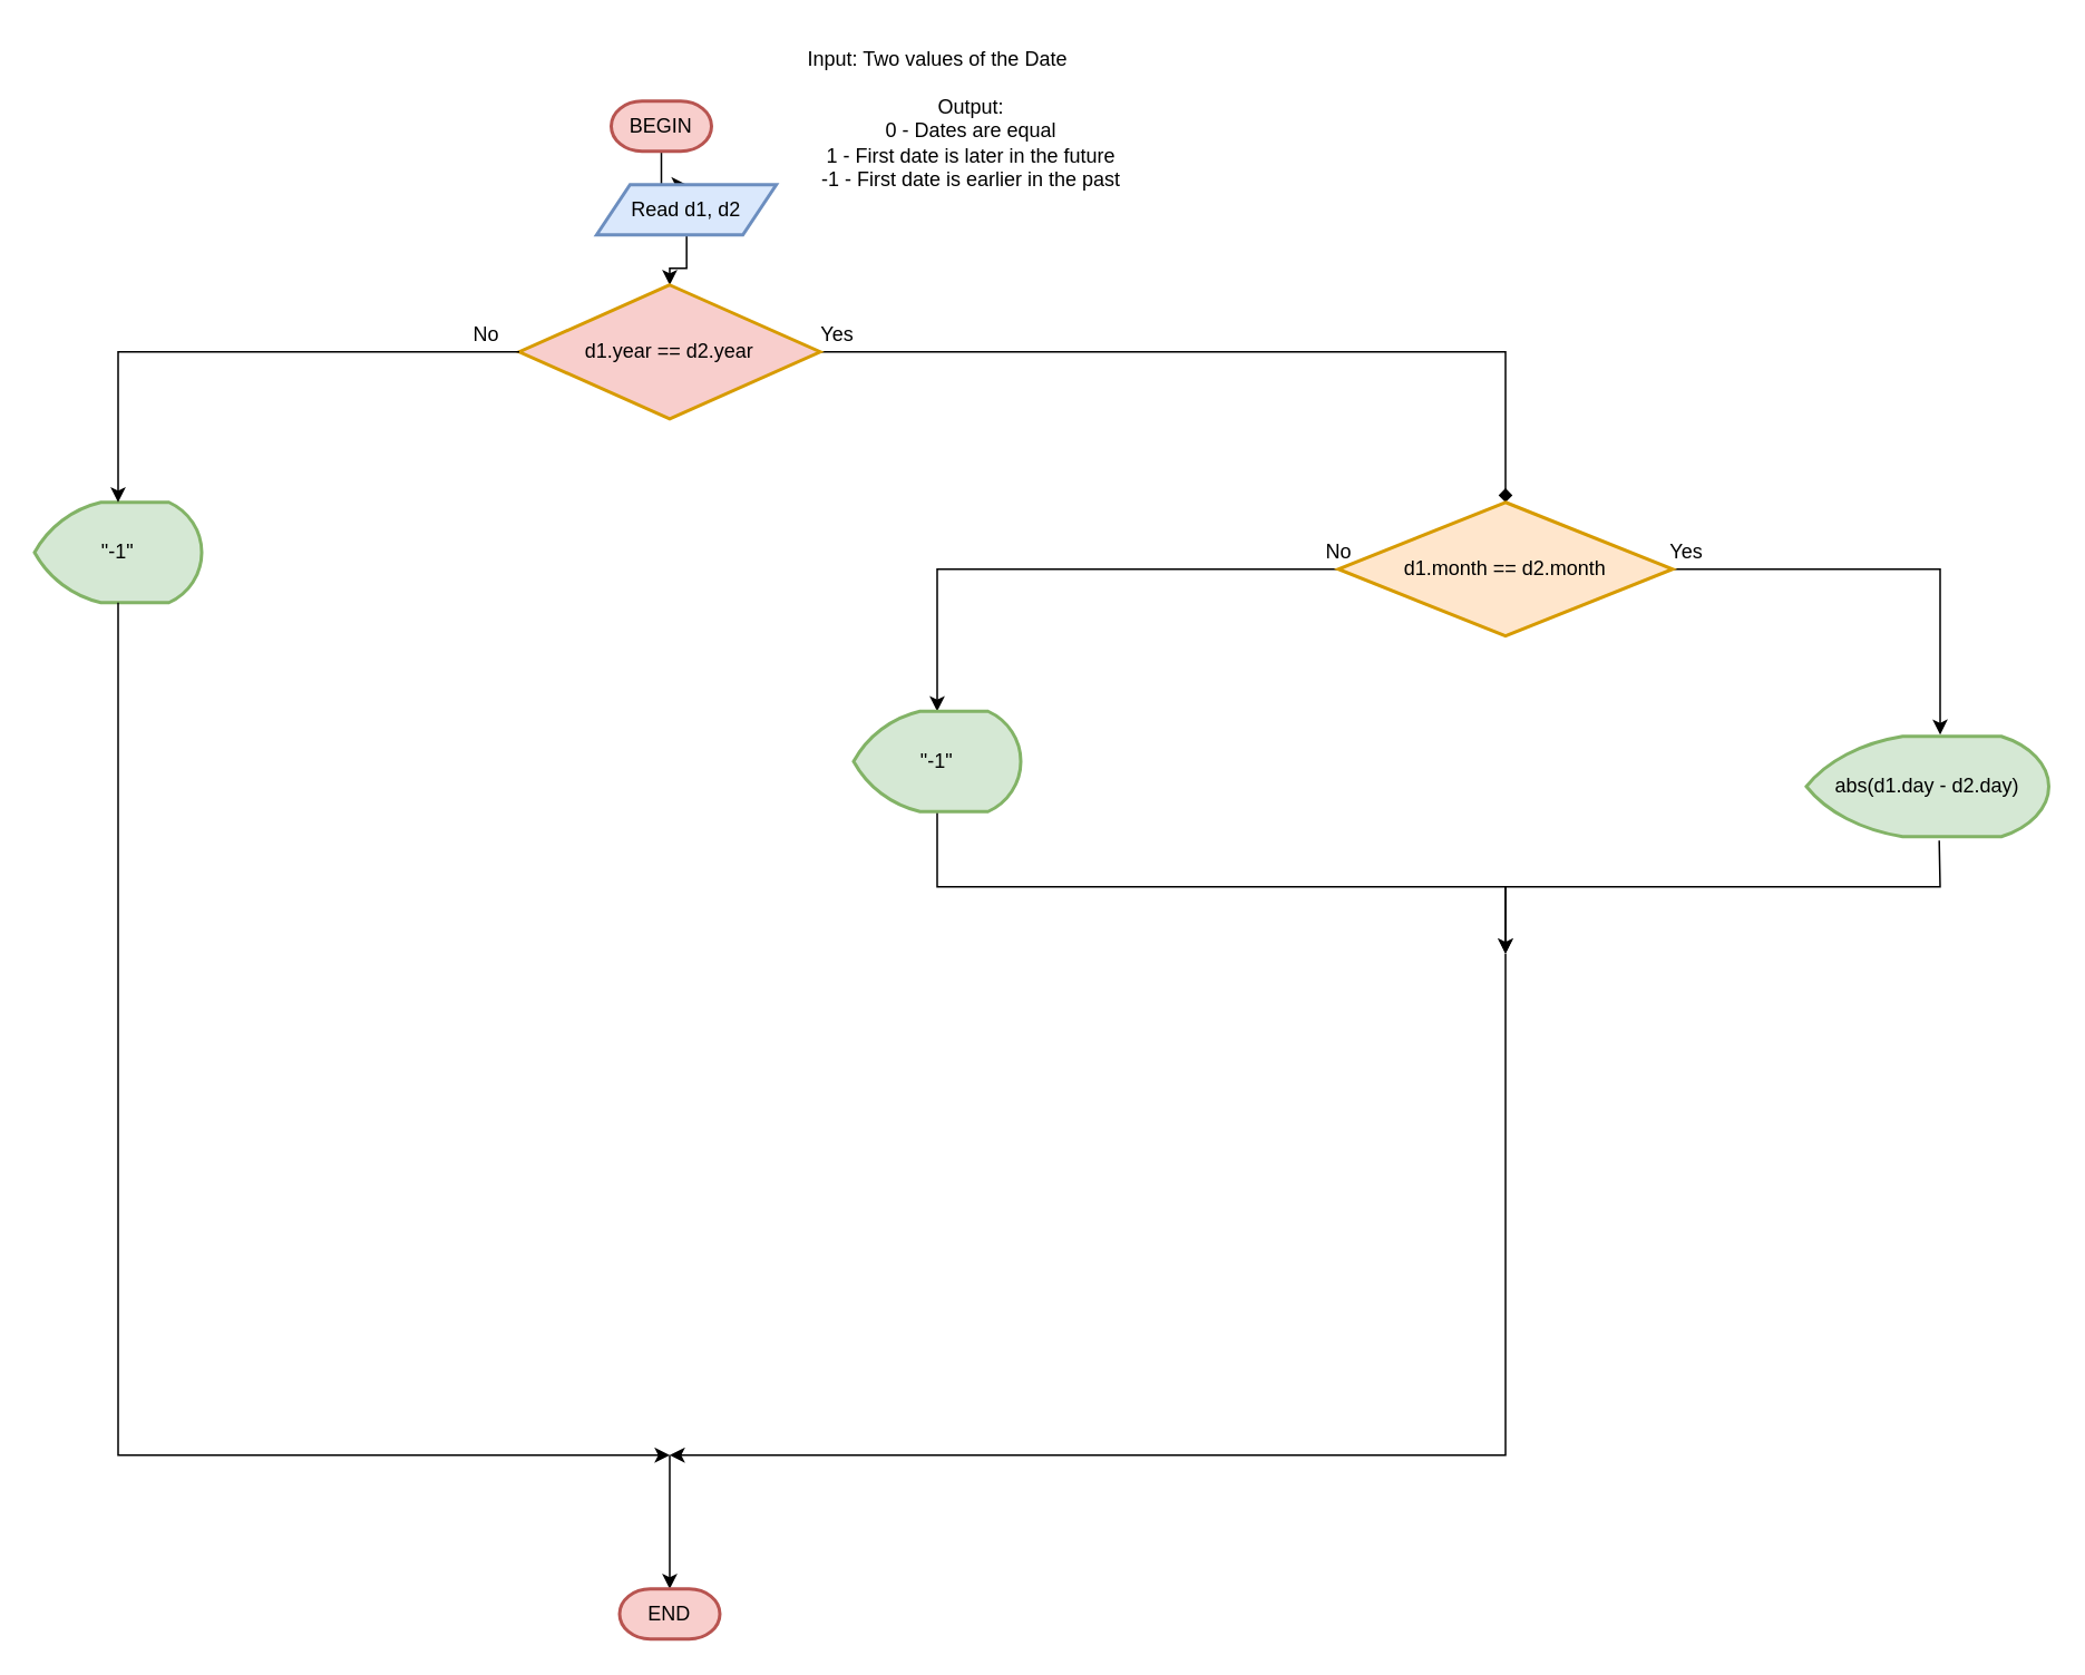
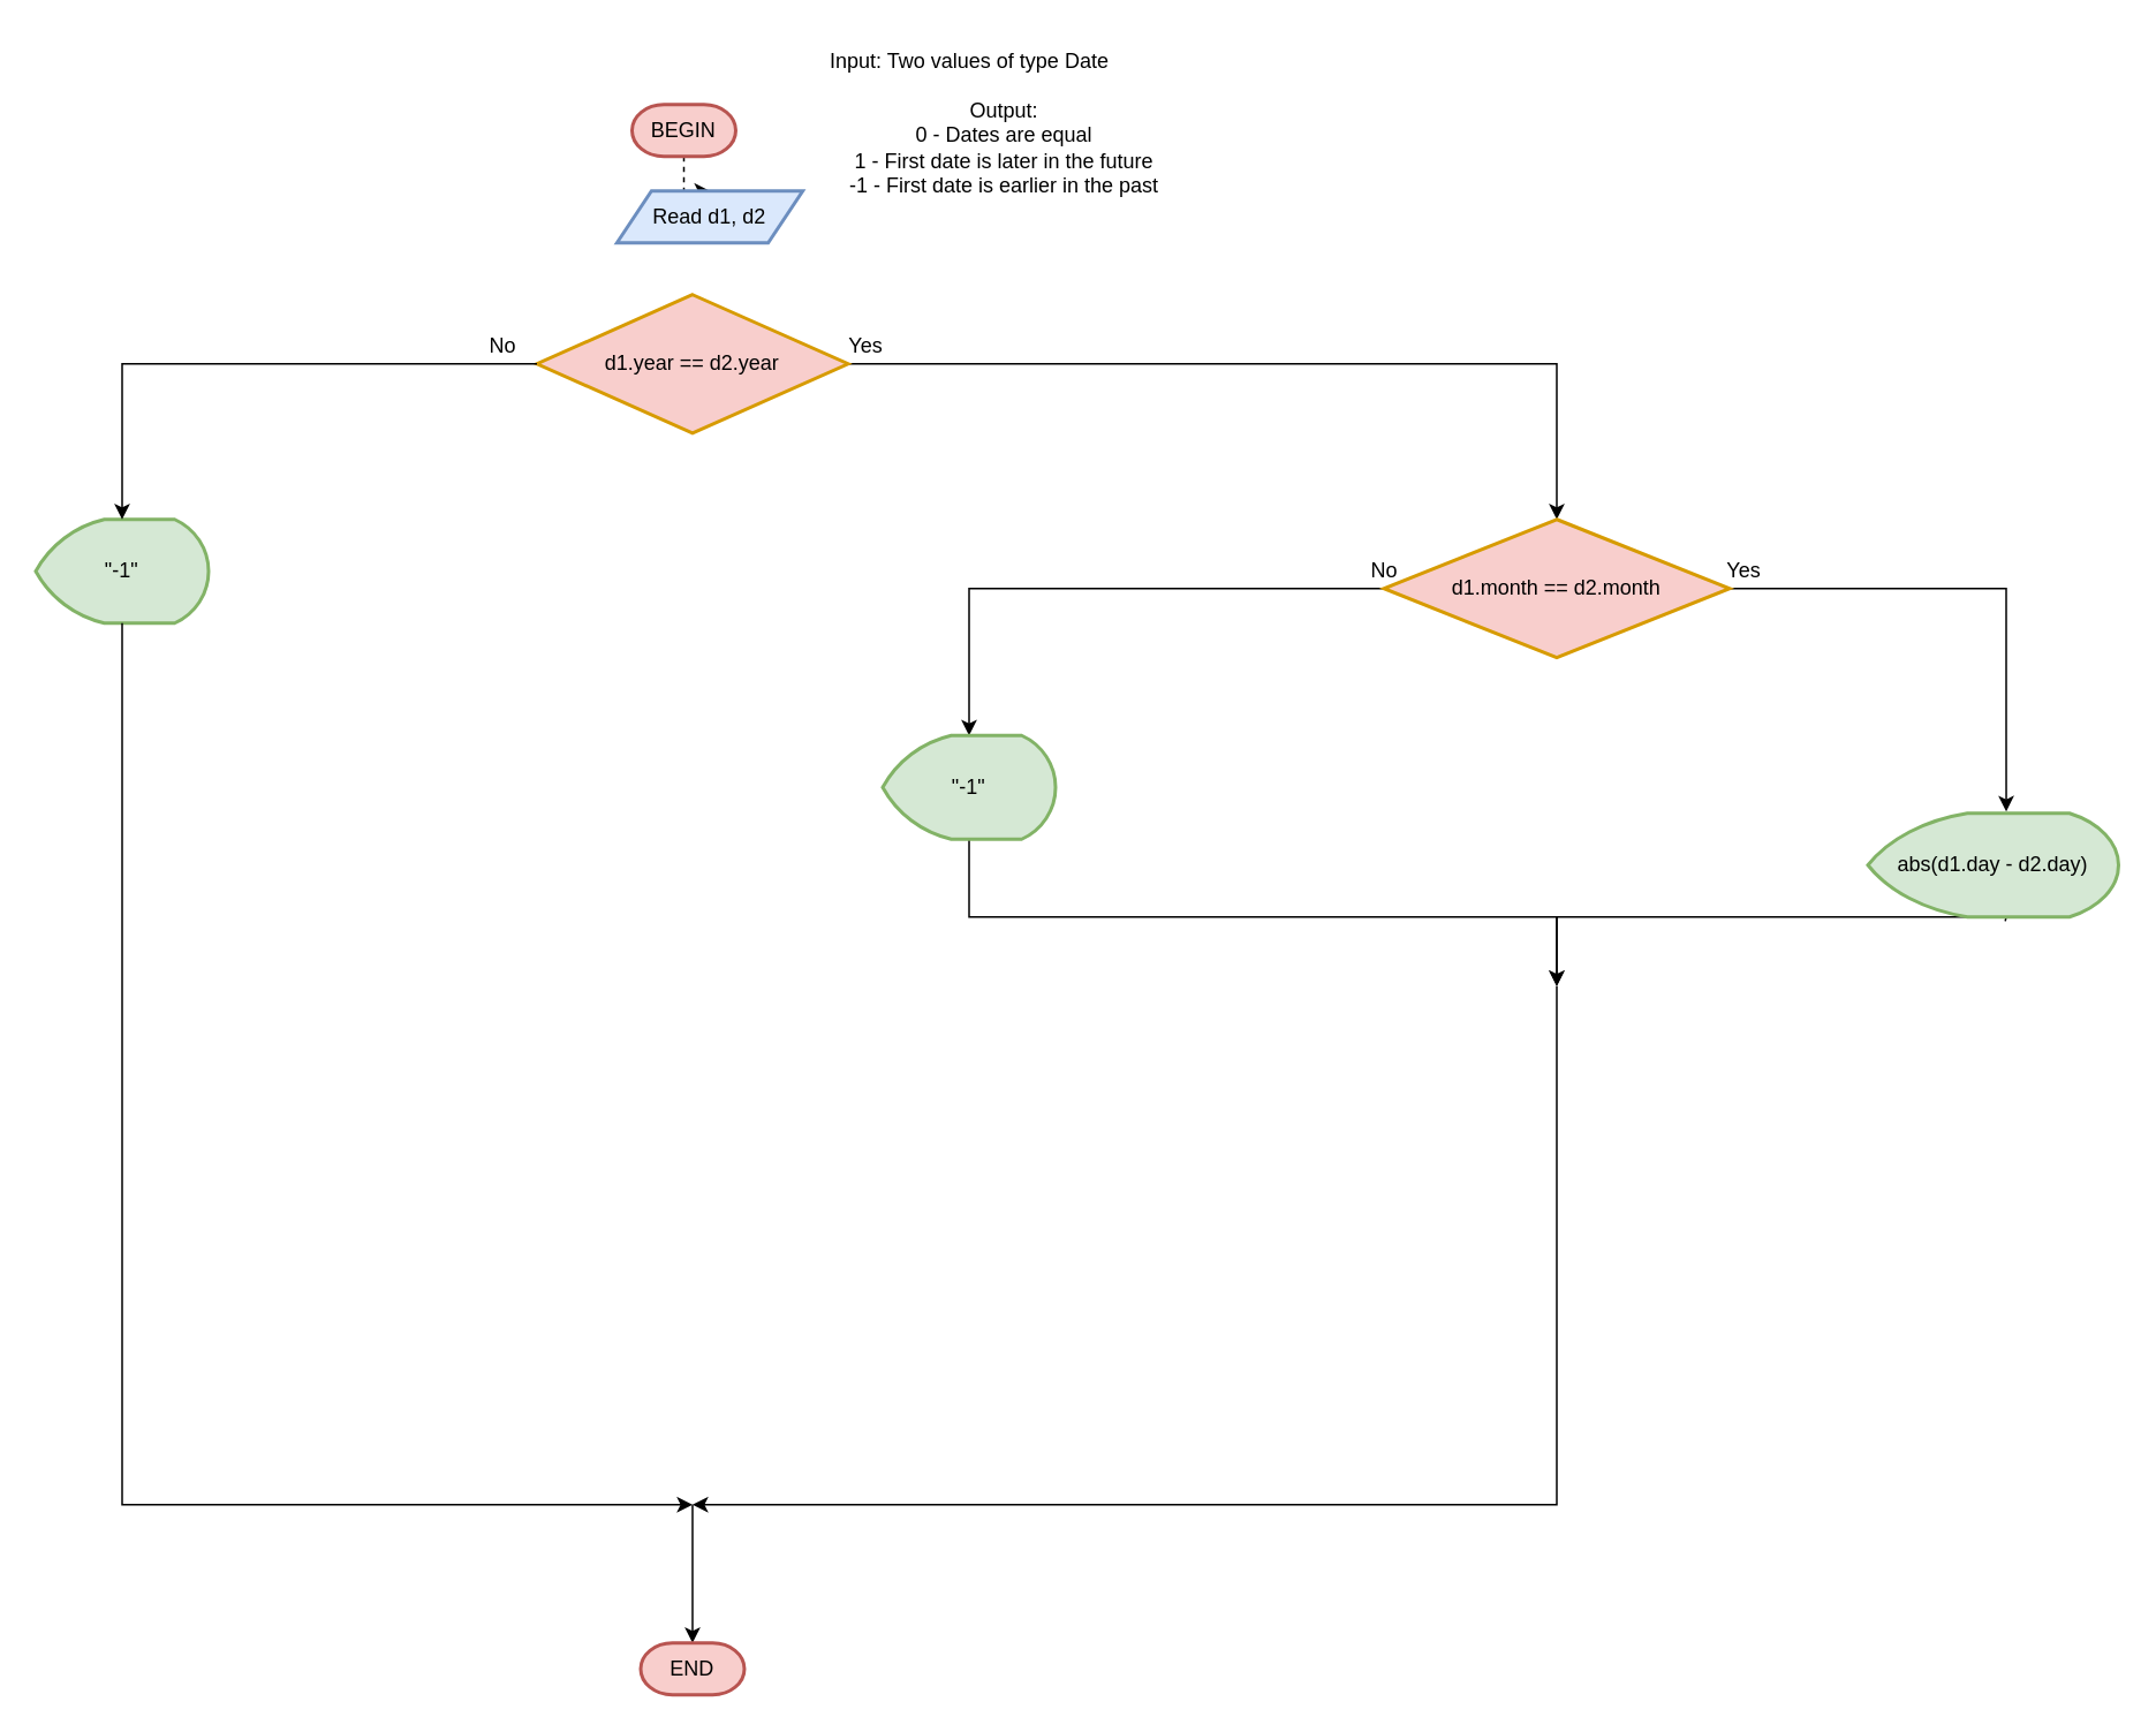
  <mxCell id="0" />
  <mxCell id="1" parent="0" />
- <mxCell id="2" value="" style="edgeStyle=orthogonalEdgeStyle;rounded=0;orthogonalLoop=1;jettySize=auto;html=1;" parent="1" source="3" target="5" edge="1"><mxGeometry relative="1" as="geometry" /></mxCell>
+ <mxCell id="2" value="" style="edgeStyle=orthogonalEdgeStyle;rounded=0;orthogonalLoop=1;jettySize=auto;html=1;dashed=1;" parent="1" source="3" target="5" edge="1"><mxGeometry relative="1" as="geometry" /></mxCell>
  <mxCell id="3" value="BEGIN" style="strokeWidth=2;html=1;shape=mxgraph.flowchart.terminator;whiteSpace=wrap;fillColor=#f8cecc;strokeColor=#b85450;" parent="1" vertex="1"><mxGeometry x="365" y="60" width="60" height="30" as="geometry" /></mxCell>
- <mxCell id="4" value="" style="edgeStyle=orthogonalEdgeStyle;rounded=0;orthogonalLoop=1;jettySize=auto;html=1;entryX=0.5;entryY=0;entryDx=0;entryDy=0;" parent="1" source="5" target="8" edge="1"><mxGeometry relative="1" as="geometry"><mxPoint x="403.75" y="170" as="targetPoint" /></mxGeometry></mxCell>
  <mxCell id="5" value="Read d1, d2" style="shape=parallelogram;perimeter=parallelogramPerimeter;whiteSpace=wrap;html=1;fixedSize=1;strokeWidth=2;fillColor=#dae8fc;strokeColor=#6c8ebf;" parent="1" vertex="1"><mxGeometry x="356.25" y="110" width="107.5" height="30" as="geometry" /></mxCell>
- <mxCell id="6" value="Input: Two values of the Date" style="text;html=1;align=center;verticalAlign=middle;resizable=0;points=[];autosize=1;strokeColor=none;fillColor=none;" parent="1" vertex="1"><mxGeometry x="470" y="20" width="180" height="30" as="geometry" /></mxCell>
- <mxCell id="7" value="" style="edgeStyle=orthogonalEdgeStyle;rounded=0;orthogonalLoop=1;jettySize=auto;html=1;exitX=1;exitY=0.5;exitDx=0;exitDy=0;endArrow=diamond;" parent="1" source="8" target="11" edge="1"><mxGeometry relative="1" as="geometry"><mxPoint x="173.6" y="280.067" as="sourcePoint" /><Array as="points"><mxPoint x="900" y="210" /></Array></mxGeometry></mxCell>
+ <mxCell id="6" value="Input: Two values of type Date" style="text;html=1;align=center;verticalAlign=middle;resizable=0;points=[];autosize=1;strokeColor=none;fillColor=none;" parent="1" vertex="1"><mxGeometry x="470" y="20" width="180" height="30" as="geometry" /></mxCell>
+ <mxCell id="7" value="" style="edgeStyle=orthogonalEdgeStyle;rounded=0;orthogonalLoop=1;jettySize=auto;html=1;exitX=1;exitY=0.5;exitDx=0;exitDy=0;" parent="1" source="8" target="11" edge="1"><mxGeometry relative="1" as="geometry"><mxPoint x="173.6" y="280.067" as="sourcePoint" /><Array as="points"><mxPoint x="900" y="210" /></Array></mxGeometry></mxCell>
  <mxCell id="8" value="d1.year == d2.year" style="rhombus;whiteSpace=wrap;html=1;strokeWidth=2;fillColor=#f8cecc;strokeColor=#d79b00;" parent="1" vertex="1"><mxGeometry x="310" y="170" width="180" height="80" as="geometry" /></mxCell>
  <mxCell id="9" value="" style="edgeStyle=orthogonalEdgeStyle;rounded=0;orthogonalLoop=1;jettySize=auto;html=1;entryX=0.552;entryY=-0.017;entryDx=0;entryDy=0;entryPerimeter=0;" parent="1" source="11" target="26" edge="1"><mxGeometry relative="1" as="geometry"><mxPoint x="1150" y="380" as="targetPoint" /><Array as="points"><mxPoint x="1160" y="340" /><mxPoint x="1160" y="424" /></Array></mxGeometry></mxCell>
  <mxCell id="10" value="" style="edgeStyle=orthogonalEdgeStyle;rounded=0;orthogonalLoop=1;jettySize=auto;html=1;entryX=0.5;entryY=0;entryDx=0;entryDy=0;entryPerimeter=0;" parent="1" source="11" target="17" edge="1"><mxGeometry relative="1" as="geometry"><mxPoint x="550" y="380" as="targetPoint" /><Array as="points"><mxPoint x="560" y="340" /></Array></mxGeometry></mxCell>
- <mxCell id="11" value="d1.month == d2.month" style="rhombus;whiteSpace=wrap;html=1;strokeWidth=2;fillColor=#ffe6cc;strokeColor=#d79b00;" parent="1" vertex="1"><mxGeometry x="800" y="300" width="200" height="80" as="geometry" /></mxCell>
+ <mxCell id="11" value="d1.month == d2.month" style="rhombus;whiteSpace=wrap;html=1;strokeWidth=2;fillColor=#f8cecc;strokeColor=#d79b00;" parent="1" vertex="1"><mxGeometry x="800" y="300" width="200" height="80" as="geometry" /></mxCell>
  <mxCell id="12" value="Yes" style="text;html=1;align=center;verticalAlign=middle;resizable=0;points=[];autosize=1;strokeColor=none;fillColor=none;" parent="1" vertex="1"><mxGeometry x="480" y="185" width="40" height="30" as="geometry" /></mxCell>
  <mxCell id="13" value="Yes" style="text;html=1;align=center;verticalAlign=middle;resizable=0;points=[];autosize=1;strokeColor=none;fillColor=none;" parent="1" vertex="1"><mxGeometry x="987.5" y="315" width="40" height="30" as="geometry" /></mxCell>
  <mxCell id="14" value="" style="endArrow=classic;html=1;rounded=0;exitX=0.548;exitY=1.04;exitDx=0;exitDy=0;exitPerimeter=0;" parent="1" source="26" edge="1"><mxGeometry width="50" height="50" relative="1" as="geometry"><mxPoint x="1339.9" y="523.48" as="sourcePoint" /><mxPoint x="900" y="570" as="targetPoint" /><Array as="points"><mxPoint x="1160" y="530" /><mxPoint x="900" y="530" /></Array></mxGeometry></mxCell>
  <mxCell id="15" value="No" style="text;html=1;align=center;verticalAlign=middle;resizable=0;points=[];autosize=1;strokeColor=none;fillColor=none;" parent="1" vertex="1"><mxGeometry x="780" y="315" width="40" height="30" as="geometry" /></mxCell>
  <mxCell id="16" style="edgeStyle=orthogonalEdgeStyle;rounded=0;orthogonalLoop=1;jettySize=auto;html=1;exitX=0.5;exitY=1;exitDx=0;exitDy=0;exitPerimeter=0;" parent="1" source="17" edge="1"><mxGeometry relative="1" as="geometry"><mxPoint x="900" y="570" as="targetPoint" /><Array as="points"><mxPoint x="560" y="530" /><mxPoint x="900" y="530" /><mxPoint x="900" y="570" /></Array></mxGeometry></mxCell>
  <mxCell id="17" value="&quot;-1&quot;" style="strokeWidth=2;html=1;shape=mxgraph.flowchart.display;whiteSpace=wrap;fillColor=#d5e8d4;strokeColor=#82b366;" parent="1" vertex="1"><mxGeometry x="510" y="425" width="100" height="60" as="geometry" /></mxCell>
  <mxCell id="18" value="&quot;-1&quot;" style="strokeWidth=2;html=1;shape=mxgraph.flowchart.display;whiteSpace=wrap;fillColor=#d5e8d4;strokeColor=#82b366;" parent="1" vertex="1"><mxGeometry x="20" y="300" width="100" height="60" as="geometry" /></mxCell>
  <mxCell id="19" value="" style="endArrow=classic;html=1;rounded=0;entryX=0.5;entryY=0;entryDx=0;entryDy=0;" parent="1" edge="1"><mxGeometry width="50" height="50" relative="1" as="geometry"><mxPoint x="310" y="210" as="sourcePoint" /><mxPoint x="70" y="300" as="targetPoint" /><Array as="points"><mxPoint x="70" y="210" /></Array></mxGeometry></mxCell>
  <mxCell id="20" value="" style="endArrow=classic;html=1;rounded=0;exitX=0.5;exitY=1;exitDx=0;exitDy=0;exitPerimeter=0;" parent="1" edge="1" source="18"><mxGeometry width="50" height="50" relative="1" as="geometry"><mxPoint x="70" y="480" as="sourcePoint" /><mxPoint x="400" y="870" as="targetPoint" /><Array as="points"><mxPoint x="70" y="870" /></Array></mxGeometry></mxCell>
  <mxCell id="21" value="" style="endArrow=classic;html=1;rounded=0;" parent="1" edge="1"><mxGeometry width="50" height="50" relative="1" as="geometry"><mxPoint x="900" y="570" as="sourcePoint" /><mxPoint x="400" y="870" as="targetPoint" /><Array as="points"><mxPoint x="900" y="870" /></Array></mxGeometry></mxCell>
  <mxCell id="22" value="No" style="text;html=1;align=center;verticalAlign=middle;resizable=0;points=[];autosize=1;strokeColor=none;fillColor=none;" parent="1" vertex="1"><mxGeometry x="270" y="185" width="40" height="30" as="geometry" /></mxCell>
  <mxCell id="23" value="" style="endArrow=classic;html=1;rounded=0;" parent="1" edge="1"><mxGeometry width="50" height="50" relative="1" as="geometry"><mxPoint x="400" y="870" as="sourcePoint" /><mxPoint x="400" y="950" as="targetPoint" /></mxGeometry></mxCell>
  <mxCell id="24" value="END" style="strokeWidth=2;html=1;shape=mxgraph.flowchart.terminator;whiteSpace=wrap;fillColor=#f8cecc;strokeColor=#b85450;" parent="1" vertex="1"><mxGeometry x="370" y="950" width="60" height="30" as="geometry" /></mxCell>
  <mxCell id="25" value="&lt;div&gt;Output:&lt;/div&gt;&lt;div&gt;0 - Dates are equal&lt;/div&gt;&lt;div&gt;1 - First date is later in the future&lt;/div&gt;&lt;div&gt;-1 - First date is earlier in the past&lt;br&gt;&lt;/div&gt;" style="text;html=1;align=center;verticalAlign=middle;resizable=0;points=[];autosize=1;strokeColor=none;fillColor=none;" parent="1" vertex="1"><mxGeometry x="480" y="50" width="200" height="70" as="geometry" /></mxCell>
- <mxCell id="26" value="abs(d1.day - d2.day)" style="strokeWidth=2;html=1;shape=mxgraph.flowchart.display;whiteSpace=wrap;fillColor=#d5e8d4;strokeColor=#82b366;" vertex="1" parent="1"><mxGeometry x="1080" y="440" width="145" height="60" as="geometry" /></mxCell>
+ <mxCell id="26" value="abs(d1.day - d2.day)" style="strokeWidth=2;html=1;shape=mxgraph.flowchart.display;whiteSpace=wrap;fillColor=#d5e8d4;strokeColor=#82b366;" vertex="1" parent="1"><mxGeometry x="1080" y="470" width="145" height="60" as="geometry" /></mxCell>
